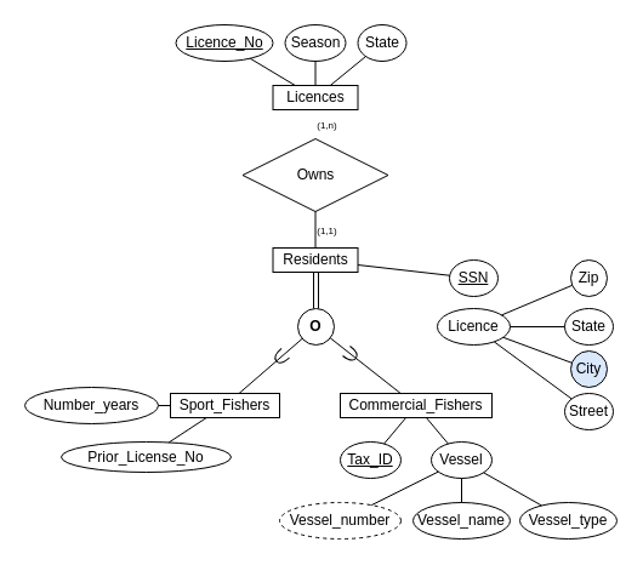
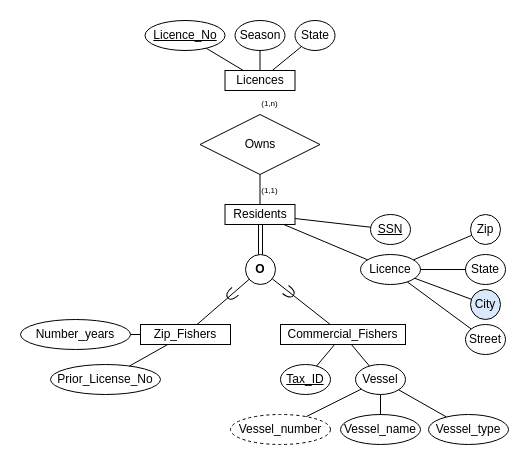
  <mxCell id="0" />
  <mxCell id="1" parent="0" />
  <mxCell id="2" value="Residents" style="rounded=0;whiteSpace=wrap;html=1;" vertex="1" parent="1"><mxGeometry x="224.5" y="204" width="70" height="20" as="geometry" /></mxCell>
  <mxCell id="3" value="&lt;u&gt;SSN&lt;/u&gt;" style="ellipse;whiteSpace=wrap;html=1;" vertex="1" parent="1"><mxGeometry x="370" y="214" width="40" height="30" as="geometry" /></mxCell>
  <mxCell id="4" value="Licence" style="ellipse;whiteSpace=wrap;html=1;" vertex="1" parent="1"><mxGeometry x="360" y="254" width="60" height="30" as="geometry" /></mxCell>
  <mxCell id="5" value="Street" style="ellipse;whiteSpace=wrap;html=1;" vertex="1" parent="1"><mxGeometry x="465" y="324" width="40" height="30" as="geometry" /></mxCell>
  <mxCell id="6" value="City" style="ellipse;whiteSpace=wrap;html=1;fillColor=#dae8fc;" vertex="1" parent="1"><mxGeometry x="470" y="289" width="30" height="30" as="geometry" /></mxCell>
  <mxCell id="7" value="State" style="ellipse;whiteSpace=wrap;html=1;" vertex="1" parent="1"><mxGeometry x="465" y="254" width="40" height="30" as="geometry" /></mxCell>
  <mxCell id="8" value="Zip" style="ellipse;whiteSpace=wrap;html=1;" vertex="1" parent="1"><mxGeometry x="470" y="214" width="30" height="30" as="geometry" /></mxCell>
+ <mxCell id="9" value="" style="endArrow=none;html=1;rounded=0;fontStyle=1" edge="1" parent="1" source="2" target="4"><mxGeometry width="50" height="50" relative="1" as="geometry"><mxPoint x="280" y="124" as="sourcePoint" /><mxPoint x="330" y="74" as="targetPoint" /></mxGeometry></mxCell>
  <mxCell id="10" value="" style="endArrow=none;html=1;rounded=0;" edge="1" parent="1" source="2" target="3"><mxGeometry width="50" height="50" relative="1" as="geometry"><mxPoint x="294" y="114" as="sourcePoint" /><mxPoint x="292" y="94" as="targetPoint" /></mxGeometry></mxCell>
  <mxCell id="11" value="" style="endArrow=none;html=1;rounded=0;" edge="1" parent="1" source="4" target="5"><mxGeometry width="50" height="50" relative="1" as="geometry"><mxPoint x="433" y="304" as="sourcePoint" /><mxPoint x="404" y="280" as="targetPoint" /></mxGeometry></mxCell>
  <mxCell id="12" value="" style="endArrow=none;html=1;rounded=0;" edge="1" parent="1" source="4" target="6"><mxGeometry width="50" height="50" relative="1" as="geometry"><mxPoint x="479" y="258" as="sourcePoint" /><mxPoint x="417" y="227" as="targetPoint" /></mxGeometry></mxCell>
  <mxCell id="13" value="" style="endArrow=none;html=1;rounded=0;" edge="1" parent="1" source="4" target="7"><mxGeometry width="50" height="50" relative="1" as="geometry"><mxPoint x="485" y="256" as="sourcePoint" /><mxPoint x="456" y="229" as="targetPoint" /></mxGeometry></mxCell>
  <mxCell id="14" value="" style="endArrow=none;html=1;rounded=0;" edge="1" parent="1" source="4" target="8"><mxGeometry width="50" height="50" relative="1" as="geometry"><mxPoint x="497" y="254" as="sourcePoint" /><mxPoint x="493" y="234" as="targetPoint" /></mxGeometry></mxCell>
  <mxCell id="15" value="Licences" style="rounded=0;whiteSpace=wrap;html=1;" vertex="1" parent="1"><mxGeometry x="224.5" y="70" width="70" height="20" as="geometry" /></mxCell>
  <mxCell id="16" value="&lt;u&gt;Licence_No&lt;/u&gt;" style="ellipse;whiteSpace=wrap;html=1;" vertex="1" parent="1"><mxGeometry x="144.5" y="20" width="80" height="30" as="geometry" /></mxCell>
  <mxCell id="17" value="Season" style="ellipse;whiteSpace=wrap;html=1;" vertex="1" parent="1"><mxGeometry x="234.5" y="20" width="50" height="30" as="geometry" /></mxCell>
  <mxCell id="18" value="State" style="ellipse;whiteSpace=wrap;html=1;" vertex="1" parent="1"><mxGeometry x="294.5" y="20" width="40" height="30" as="geometry" /></mxCell>
  <mxCell id="19" value="" style="endArrow=none;html=1;rounded=0;fontStyle=1" edge="1" parent="1" source="15" target="18"><mxGeometry width="50" height="50" relative="1" as="geometry"><mxPoint x="254.5" y="90" as="sourcePoint" /><mxPoint x="304.5" y="40" as="targetPoint" /></mxGeometry></mxCell>
  <mxCell id="20" value="" style="endArrow=none;html=1;rounded=0;" edge="1" parent="1" source="15" target="17"><mxGeometry width="50" height="50" relative="1" as="geometry"><mxPoint x="281.5" y="80" as="sourcePoint" /><mxPoint x="308.5" y="58" as="targetPoint" /></mxGeometry></mxCell>
  <mxCell id="21" value="" style="endArrow=none;html=1;rounded=0;" edge="1" parent="1" source="15" target="16"><mxGeometry width="50" height="50" relative="1" as="geometry"><mxPoint x="268.5" y="80" as="sourcePoint" /><mxPoint x="266.5" y="60" as="targetPoint" /></mxGeometry></mxCell>
- <mxCell id="22" value="Sport_Fishers" style="rounded=0;whiteSpace=wrap;html=1;" vertex="1" parent="1"><mxGeometry x="140" y="324" width="90" height="20" as="geometry" /></mxCell>
+ <mxCell id="22" value="Zip_Fishers" style="rounded=0;whiteSpace=wrap;html=1;" vertex="1" parent="1"><mxGeometry x="140" y="324" width="90" height="20" as="geometry" /></mxCell>
  <mxCell id="23" value="Number_years" style="ellipse;whiteSpace=wrap;html=1;" vertex="1" parent="1"><mxGeometry x="20" y="319" width="110" height="30" as="geometry" /></mxCell>
- <mxCell id="24" value="Prior_License_No" style="ellipse;whiteSpace=wrap;html=1;" vertex="1" parent="1"><mxGeometry x="50" y="364" width="140" height="25" as="geometry" /></mxCell>
+ <mxCell id="24" value="Prior_License_No" style="ellipse;whiteSpace=wrap;html=1;" vertex="1" parent="1"><mxGeometry x="50" y="364" width="110" height="30" as="geometry" /></mxCell>
  <mxCell id="25" value="" style="endArrow=none;html=1;rounded=0;fontStyle=1" edge="1" parent="1" source="22" target="24"><mxGeometry width="50" height="50" relative="1" as="geometry"><mxPoint x="280" y="264" as="sourcePoint" /><mxPoint x="330" y="214" as="targetPoint" /></mxGeometry></mxCell>
  <mxCell id="26" value="" style="endArrow=none;html=1;rounded=0;" edge="1" parent="1" source="22" target="23"><mxGeometry width="50" height="50" relative="1" as="geometry"><mxPoint x="307" y="254" as="sourcePoint" /><mxPoint x="334" y="232" as="targetPoint" /></mxGeometry></mxCell>
  <mxCell id="27" value="Commercial_Fishers" style="rounded=0;whiteSpace=wrap;html=1;" vertex="1" parent="1"><mxGeometry x="280" y="324" width="125" height="20" as="geometry" /></mxCell>
  <mxCell id="28" value="Vessel_number" style="ellipse;whiteSpace=wrap;html=1;dashed=1;" vertex="1" parent="1"><mxGeometry x="230" y="414" width="100" height="30" as="geometry" /></mxCell>
  <mxCell id="29" value="Vessel_type" style="ellipse;whiteSpace=wrap;html=1;" vertex="1" parent="1"><mxGeometry x="428" y="414" width="80" height="30" as="geometry" /></mxCell>
  <mxCell id="30" value="" style="endArrow=none;html=1;rounded=0;" edge="1" parent="1" source="27" target="35"><mxGeometry width="50" height="50" relative="1" as="geometry"><mxPoint x="314" y="334" as="sourcePoint" /><mxPoint x="240" y="384" as="targetPoint" /></mxGeometry></mxCell>
  <mxCell id="31" value="Vessel_name" style="ellipse;whiteSpace=wrap;html=1;" vertex="1" parent="1"><mxGeometry x="340" y="414" width="80" height="30" as="geometry" /></mxCell>
  <mxCell id="32" value="&lt;b&gt;O&lt;/b&gt;" style="ellipse;whiteSpace=wrap;html=1;aspect=fixed;" vertex="1" parent="1"><mxGeometry x="245" y="254" width="30" height="30" as="geometry" /></mxCell>
  <mxCell id="33" value="" style="verticalLabelPosition=bottom;align=center;dashed=0;html=1;verticalAlign=top;shape=mxgraph.pid.piping.double_flange;pointerEvents=1;" vertex="1" parent="1"><mxGeometry x="257.5" y="224" width="5" height="30" as="geometry" /></mxCell>
  <mxCell id="34" value="" style="endArrow=none;html=1;rounded=0;" edge="1" parent="1" source="27" target="32"><mxGeometry width="50" height="50" relative="1" as="geometry"><mxPoint x="207" y="334" as="sourcePoint" /><mxPoint x="259" y="289" as="targetPoint" /></mxGeometry></mxCell>
  <mxCell id="35" value="&lt;u&gt;Tax_ID&lt;/u&gt;" style="ellipse;whiteSpace=wrap;html=1;" vertex="1" parent="1"><mxGeometry x="280" y="364" width="50" height="30" as="geometry" /></mxCell>
  <mxCell id="36" value="" style="ellipse;whiteSpace=wrap;html=1;align=center;aspect=fixed;fillColor=none;strokeColor=none;resizable=0;perimeter=centerPerimeter;rotatable=0;allowArrows=0;points=[];outlineConnect=1;" vertex="1" parent="1"><mxGeometry x="230" y="235" width="10" height="10" as="geometry" /></mxCell>
  <mxCell id="37" value="" style="shape=requiredInterface;html=1;verticalLabelPosition=bottom;sketch=0;rotation=49.5;direction=south;" vertex="1" parent="1"><mxGeometry x="226" y="289" width="10" height="10" as="geometry" /></mxCell>
  <mxCell id="38" value="" style="endArrow=none;html=1;rounded=0;" edge="1" parent="1" source="22" target="32"><mxGeometry width="50" height="50" relative="1" as="geometry"><mxPoint x="170" y="319" as="sourcePoint" /><mxPoint x="220" y="269" as="targetPoint" /></mxGeometry></mxCell>
  <mxCell id="39" value="" style="shape=requiredInterface;html=1;verticalLabelPosition=bottom;sketch=0;rotation=307;direction=south;" vertex="1" parent="1"><mxGeometry x="284" y="287" width="10" height="10" as="geometry" /></mxCell>
  <mxCell id="40" style="edgeStyle=orthogonalEdgeStyle;rounded=0;orthogonalLoop=1;jettySize=auto;html=1;exitX=0.5;exitY=0;exitDx=0;exitDy=0;" edge="1" parent="1" source="41"><mxGeometry relative="1" as="geometry"><mxPoint x="259.714" y="113.857" as="targetPoint" /></mxGeometry></mxCell>
  <mxCell id="41" value="Owns" style="shape=rhombus;perimeter=rhombusPerimeter;whiteSpace=wrap;html=1;align=center;" vertex="1" parent="1"><mxGeometry x="199.5" y="114" width="120" height="60" as="geometry" /></mxCell>
  <mxCell id="42" value="" style="endArrow=none;html=1;rounded=0;exitX=0.5;exitY=1;exitDx=0;exitDy=0;" edge="1" parent="1" source="41" target="2"><mxGeometry width="50" height="50" relative="1" as="geometry"><mxPoint x="270" y="100" as="sourcePoint" /><mxPoint x="270" y="124" as="targetPoint" /></mxGeometry></mxCell>
  <mxCell id="43" value="&lt;font style=&quot;font-size: 8px;&quot;&gt;(1,n)&lt;/font&gt;" style="text;html=1;align=center;verticalAlign=middle;resizable=0;points=[];autosize=1;strokeColor=none;fillColor=none;" vertex="1" parent="1"><mxGeometry x="249" y="87" width="40" height="30" as="geometry" /></mxCell>
  <mxCell id="44" value="&lt;font style=&quot;font-size: 8px;&quot;&gt;(1,1)&lt;/font&gt;" style="text;html=1;align=center;verticalAlign=middle;resizable=0;points=[];autosize=1;strokeColor=none;fillColor=none;" vertex="1" parent="1"><mxGeometry x="249" y="174" width="40" height="30" as="geometry" /></mxCell>
  <mxCell id="45" value="Vessel" style="ellipse;whiteSpace=wrap;html=1;" vertex="1" parent="1"><mxGeometry x="355" y="364" width="50" height="30" as="geometry" /></mxCell>
  <mxCell id="46" value="" style="endArrow=none;html=1;rounded=0;" edge="1" parent="1" source="27" target="45"><mxGeometry width="50" height="50" relative="1" as="geometry"><mxPoint x="344" y="354" as="sourcePoint" /><mxPoint x="326" y="376" as="targetPoint" /></mxGeometry></mxCell>
  <mxCell id="47" value="" style="endArrow=none;html=1;rounded=0;" edge="1" parent="1" source="45" target="28"><mxGeometry width="50" height="50" relative="1" as="geometry"><mxPoint x="361" y="354" as="sourcePoint" /><mxPoint x="379" y="376" as="targetPoint" /></mxGeometry></mxCell>
  <mxCell id="48" value="" style="endArrow=none;html=1;rounded=0;" edge="1" parent="1" source="45" target="31"><mxGeometry width="50" height="50" relative="1" as="geometry"><mxPoint x="370" y="398" as="sourcePoint" /><mxPoint x="305" y="428" as="targetPoint" /></mxGeometry></mxCell>
  <mxCell id="49" value="" style="endArrow=none;html=1;rounded=0;" edge="1" parent="1" source="45" target="29"><mxGeometry width="50" height="50" relative="1" as="geometry"><mxPoint x="371" y="399" as="sourcePoint" /><mxPoint x="316" y="426" as="targetPoint" /></mxGeometry></mxCell>
